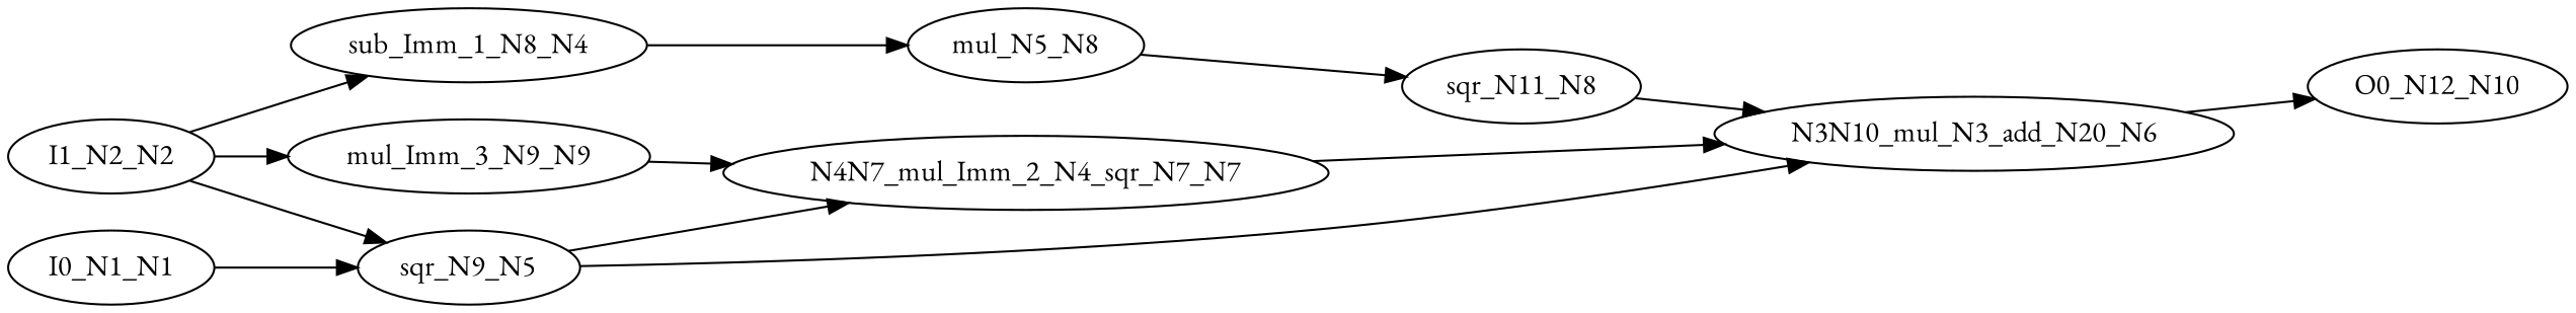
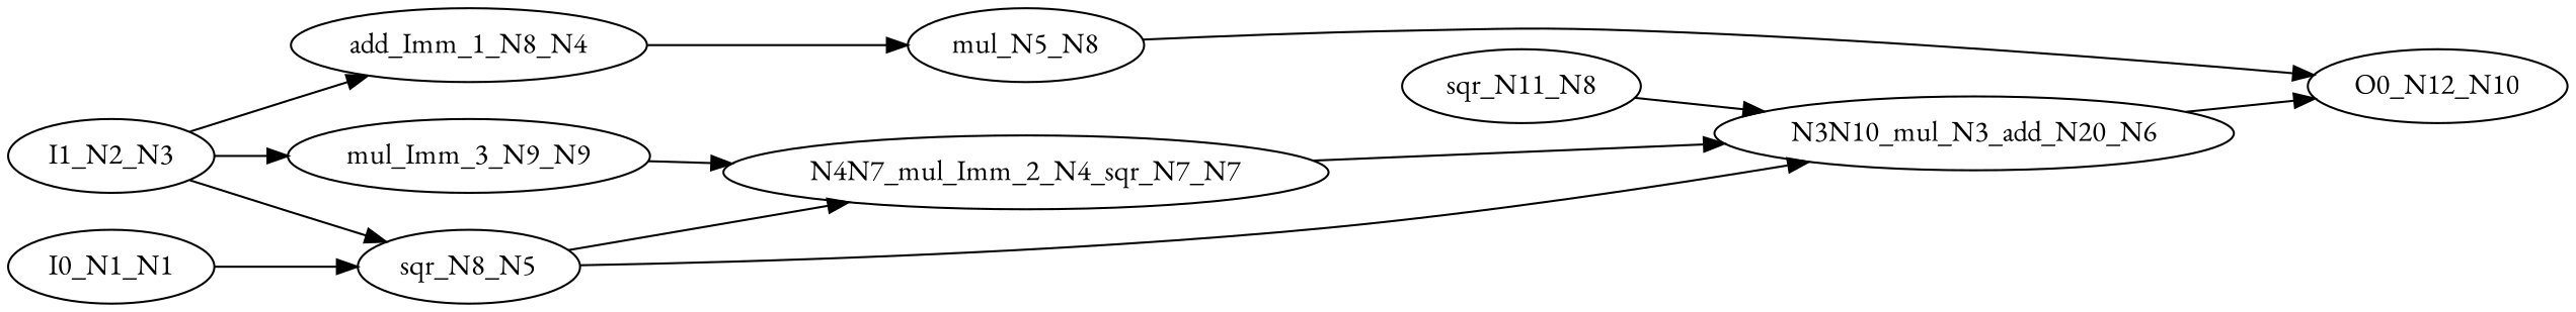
  digraph {
    fontname="EB Garamond"
    rankdir=LR
    node [color=black fontname="EB Garamond"]
    edge [fontname="EB Garamond"]
    n1 [label=O0_N12_N10]
    n2 [label=mul_N5_N8]
    n3 [label=sqr_N11_N8]
    n4 [label=N3N10_mul_N3_add_N20_N6]
    n5 [label=mul_Imm_3_N9_N9]
    n6 [label=N4N7_mul_Imm_2_N4_sqr_N7_N7]
    n7 [label=I0_N1_N1]
-   n8 [label=sqr_N9_N5]
-   n9 [label=I1_N2_N2]
-   n10 [label=sub_Imm_1_N8_N4]
-   n2 -> n3
+   n8 [label=sqr_N8_N5]
+   n9 [label=I1_N2_N3]
+   n10 [label=add_Imm_1_N8_N4]
+   n2 -> n1
    n3 -> n4
    n4 -> n1
    n5 -> n6
    n6 -> n4
    n7 -> n8
    n8 -> n4
    n8 -> n6
    n9 -> n5
    n9 -> n8
    n9 -> n10
    n10 -> n2
  }
